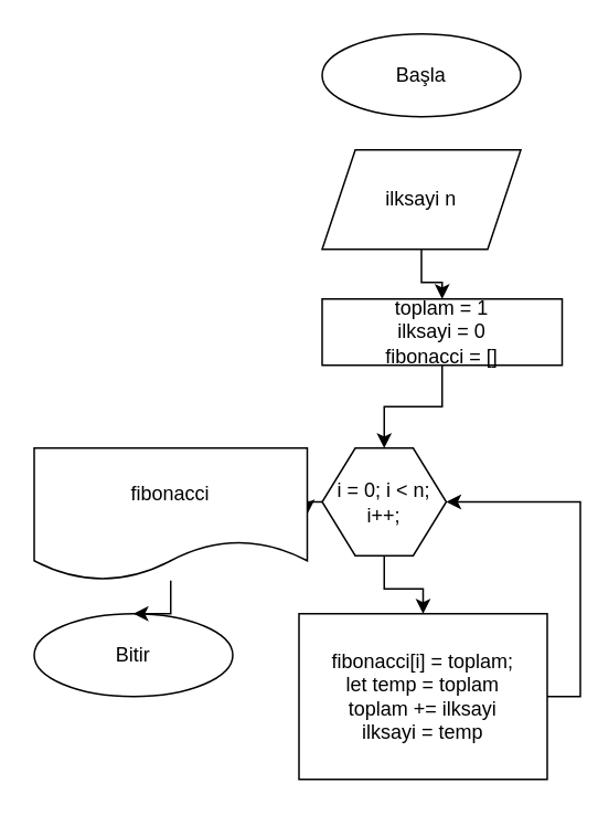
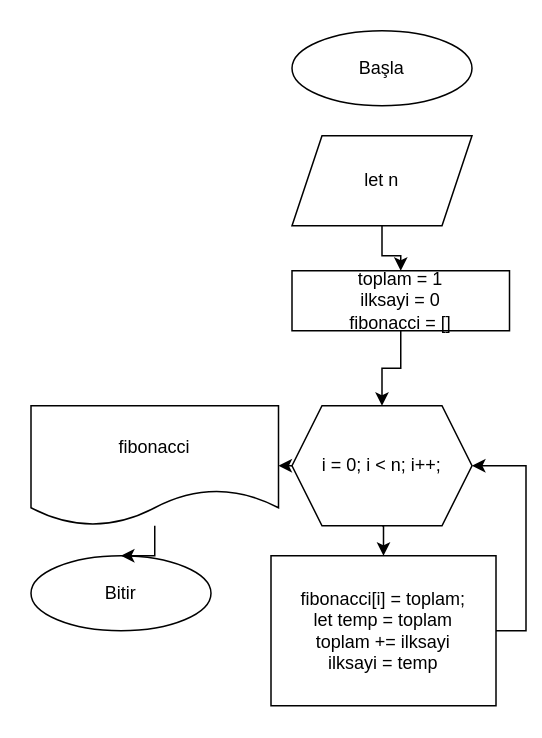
  <mxCell id="0" />
  <mxCell id="1" parent="0" />
  <mxCell id="2" value="Başla" style="ellipse;whiteSpace=wrap;html=1;" vertex="1" parent="1"><mxGeometry x="194" y="20" width="120" height="50" as="geometry" /></mxCell>
  <mxCell id="3" style="edgeStyle=orthogonalEdgeStyle;rounded=0;orthogonalLoop=1;jettySize=auto;html=1;exitX=0.5;exitY=1;exitDx=0;exitDy=0;" edge="1" parent="1" source="4" target="6"><mxGeometry relative="1" as="geometry" /></mxCell>
- <mxCell id="4" value="ilksayi n" style="shape=parallelogram;perimeter=parallelogramPerimeter;whiteSpace=wrap;html=1;fixedSize=1;" vertex="1" parent="1"><mxGeometry x="194" y="90" width="120" height="60" as="geometry" /></mxCell>
+ <mxCell id="4" value="let n" style="shape=parallelogram;perimeter=parallelogramPerimeter;whiteSpace=wrap;html=1;fixedSize=1;" vertex="1" parent="1"><mxGeometry x="194" y="90" width="120" height="60" as="geometry" /></mxCell>
  <mxCell id="5" style="edgeStyle=orthogonalEdgeStyle;rounded=0;orthogonalLoop=1;jettySize=auto;html=1;exitX=0.5;exitY=1;exitDx=0;exitDy=0;" edge="1" parent="1" source="6" target="9"><mxGeometry relative="1" as="geometry" /></mxCell>
  <mxCell id="6" value="toplam = 1&lt;br&gt;ilksayi = 0&lt;br&gt;fibonacci = []" style="rounded=0;whiteSpace=wrap;html=1;" vertex="1" parent="1"><mxGeometry x="194" y="180" width="145" height="40" as="geometry" /></mxCell>
  <mxCell id="7" style="edgeStyle=orthogonalEdgeStyle;rounded=0;orthogonalLoop=1;jettySize=auto;html=1;exitX=0.5;exitY=1;exitDx=0;exitDy=0;entryX=0.5;entryY=0;entryDx=0;entryDy=0;" edge="1" parent="1" source="9" target="11"><mxGeometry relative="1" as="geometry" /></mxCell>
  <mxCell id="8" style="edgeStyle=orthogonalEdgeStyle;rounded=0;orthogonalLoop=1;jettySize=auto;html=1;exitX=0;exitY=0.5;exitDx=0;exitDy=0;entryX=1;entryY=0.5;entryDx=0;entryDy=0;" edge="1" parent="1" source="9" target="14"><mxGeometry relative="1" as="geometry" /></mxCell>
- <mxCell id="9" value="i = 0; i &amp;lt; n; i++;" style="shape=hexagon;perimeter=hexagonPerimeter2;whiteSpace=wrap;html=1;fixedSize=1;" vertex="1" parent="1"><mxGeometry x="194" y="270" width="75" height="65" as="geometry" /></mxCell>
+ <mxCell id="9" value="i = 0; i &amp;lt; n; i++;" style="shape=hexagon;perimeter=hexagonPerimeter2;whiteSpace=wrap;html=1;fixedSize=1;" vertex="1" parent="1"><mxGeometry x="194" y="270" width="120" height="80" as="geometry" /></mxCell>
  <mxCell id="10" style="edgeStyle=orthogonalEdgeStyle;rounded=0;orthogonalLoop=1;jettySize=auto;html=1;exitX=1;exitY=0.5;exitDx=0;exitDy=0;entryX=1;entryY=0.5;entryDx=0;entryDy=0;" edge="1" parent="1" source="11" target="9"><mxGeometry relative="1" as="geometry" /></mxCell>
  <mxCell id="11" value="fibonacci[i] = toplam;&lt;br&gt;let temp = toplam&lt;br&gt;toplam += ilksayi&lt;br&gt;ilksayi = temp" style="rounded=0;whiteSpace=wrap;html=1;" vertex="1" parent="1"><mxGeometry x="180" y="370" width="150" height="100" as="geometry" /></mxCell>
  <mxCell id="12" value="Bitir" style="ellipse;whiteSpace=wrap;html=1;" vertex="1" parent="1"><mxGeometry x="20" y="370" width="120" height="50" as="geometry" /></mxCell>
  <mxCell id="13" style="edgeStyle=orthogonalEdgeStyle;rounded=0;orthogonalLoop=1;jettySize=auto;html=1;" edge="1" parent="1" source="14" target="12"><mxGeometry relative="1" as="geometry" /></mxCell>
  <mxCell id="14" value="fibonacci" style="shape=document;whiteSpace=wrap;html=1;boundedLbl=1;" vertex="1" parent="1"><mxGeometry x="20" y="270" width="165" height="80" as="geometry" /></mxCell>
